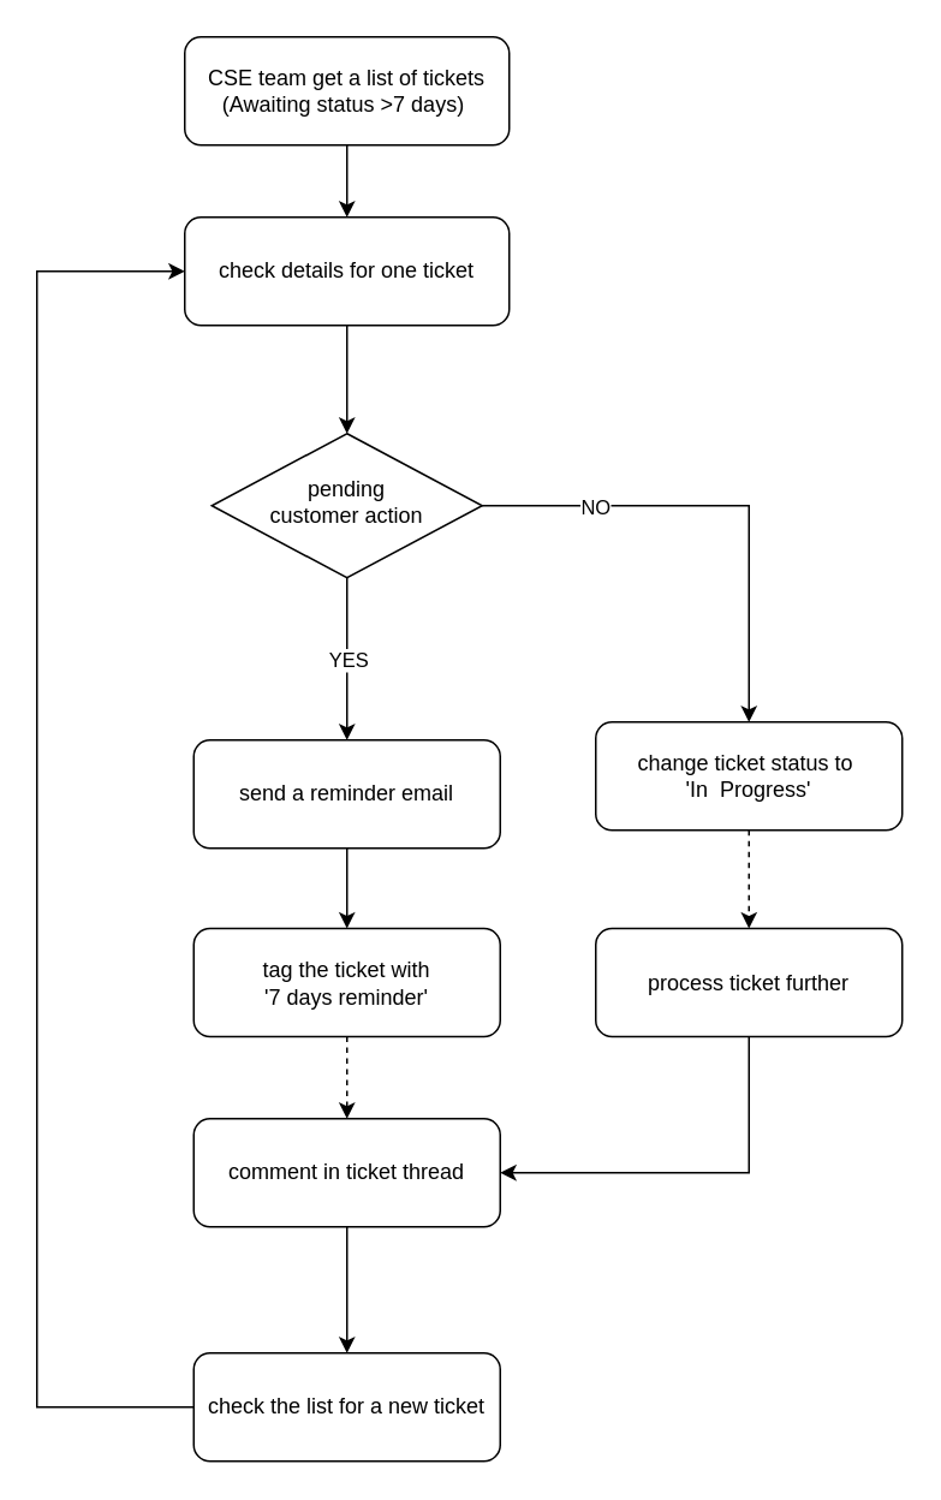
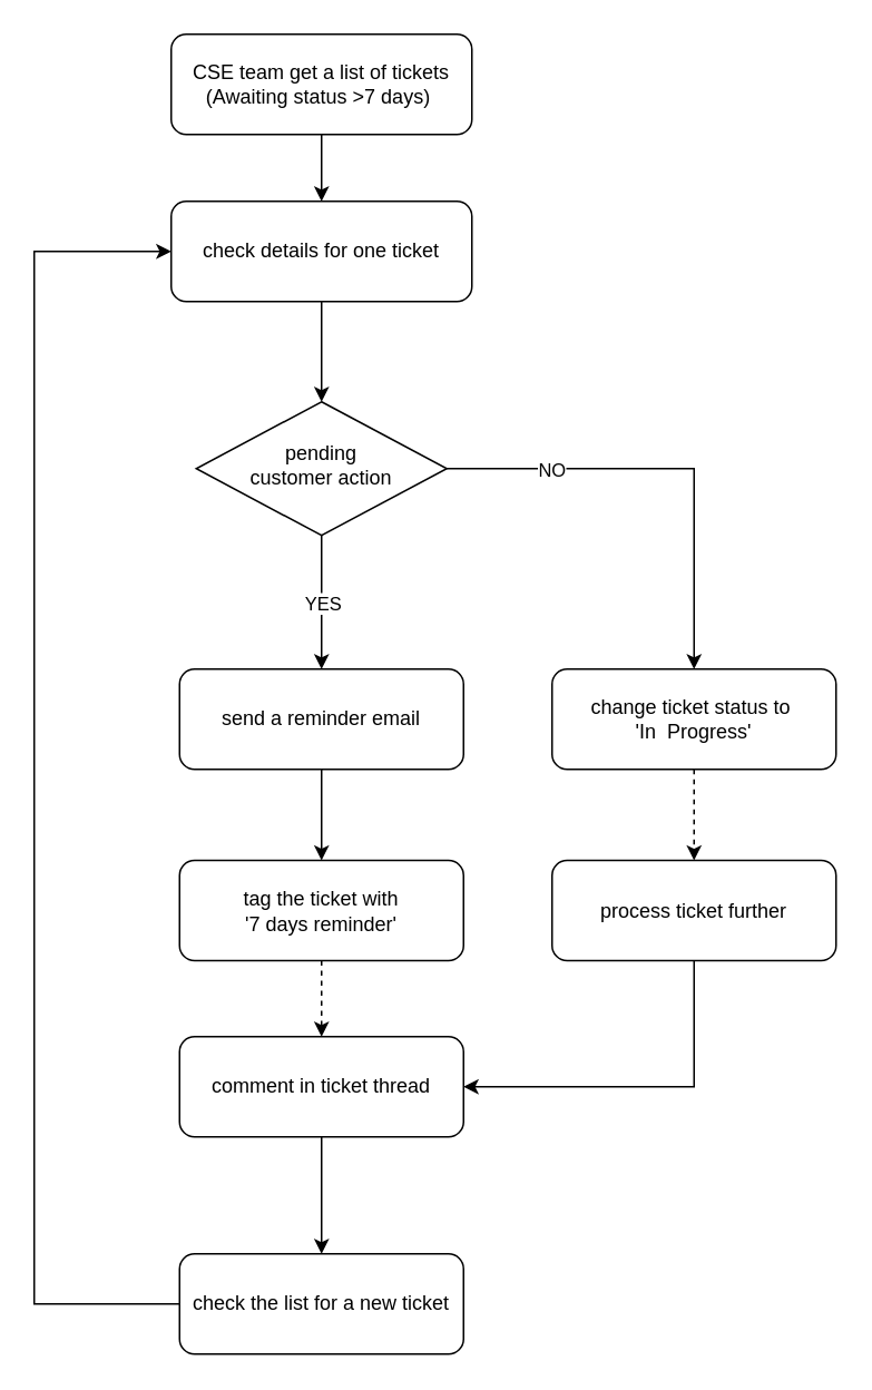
  <mxCell id="0" />
  <mxCell id="1" parent="0" />
  <mxCell id="2" style="edgeStyle=orthogonalEdgeStyle;rounded=0;orthogonalLoop=1;jettySize=auto;html=1;exitX=0.5;exitY=1;exitDx=0;exitDy=0;entryX=0.5;entryY=0;entryDx=0;entryDy=0;" edge="1" parent="1" source="3" target="5"><mxGeometry relative="1" as="geometry" /></mxCell>
  <mxCell id="3" value="CSE team get a list of tickets &lt;br&gt;(Awaiting status &amp;gt;7 days)&amp;nbsp;" style="rounded=1;whiteSpace=wrap;html=1;fontSize=12;glass=0;strokeWidth=1;shadow=0;" parent="1" vertex="1"><mxGeometry x="102" y="20" width="180" height="60" as="geometry" /></mxCell>
  <mxCell id="4" value="pending&lt;br&gt;customer action" style="rhombus;whiteSpace=wrap;html=1;shadow=0;fontFamily=Helvetica;fontSize=12;align=center;strokeWidth=1;spacing=6;spacingTop=-4;" parent="1" vertex="1"><mxGeometry x="117" y="240" width="150" height="80" as="geometry" /></mxCell>
  <mxCell id="5" value="check details for one ticket" style="rounded=1;whiteSpace=wrap;html=1;" parent="1" vertex="1"><mxGeometry x="102" y="120" width="180" height="60" as="geometry" /></mxCell>
  <mxCell id="6" value="" style="endArrow=classic;html=1;rounded=0;exitX=0.5;exitY=1;exitDx=0;exitDy=0;entryX=0.5;entryY=0;entryDx=0;entryDy=0;" parent="1" source="4" target="10" edge="1"><mxGeometry relative="1" as="geometry"><mxPoint x="377" y="480" as="sourcePoint" /><mxPoint x="202" y="400" as="targetPoint" /></mxGeometry></mxCell>
  <mxCell id="7" value="YES" style="edgeLabel;resizable=0;html=1;align=center;verticalAlign=middle;" parent="6" connectable="0" vertex="1"><mxGeometry relative="1" as="geometry" /></mxCell>
  <mxCell id="8" value="" style="endArrow=classic;html=1;rounded=0;exitX=1;exitY=0.5;exitDx=0;exitDy=0;entryX=0.5;entryY=0;entryDx=0;entryDy=0;" parent="1" source="4" target="15" edge="1"><mxGeometry relative="1" as="geometry"><mxPoint x="367" y="250" as="sourcePoint" /><mxPoint x="397" y="280" as="targetPoint" /><Array as="points"><mxPoint x="415" y="280" /></Array></mxGeometry></mxCell>
  <mxCell id="9" value="NO" style="edgeLabel;resizable=0;html=1;align=center;verticalAlign=middle;" parent="8" connectable="0" vertex="1"><mxGeometry relative="1" as="geometry"><mxPoint x="-72" as="offset" /></mxGeometry></mxCell>
- <mxCell id="10" value="send a reminder email" style="rounded=1;whiteSpace=wrap;html=1;" parent="1" vertex="1"><mxGeometry x="107" y="410" width="170" height="60" as="geometry" /></mxCell>
+ <mxCell id="10" value="send a reminder email" style="rounded=1;whiteSpace=wrap;html=1;" parent="1" vertex="1"><mxGeometry x="107" y="400" width="170" height="60" as="geometry" /></mxCell>
  <mxCell id="11" value="check the list for a new ticket" style="rounded=1;whiteSpace=wrap;html=1;" parent="1" vertex="1"><mxGeometry x="107" y="750" width="170" height="60" as="geometry" /></mxCell>
  <mxCell id="12" value="" style="endArrow=classic;html=1;rounded=0;exitX=0;exitY=0.5;exitDx=0;exitDy=0;entryX=0;entryY=0.5;entryDx=0;entryDy=0;" parent="1" source="11" target="5" edge="1"><mxGeometry width="50" height="50" relative="1" as="geometry"><mxPoint x="467" y="490" as="sourcePoint" /><mxPoint x="517" y="440" as="targetPoint" /><Array as="points"><mxPoint x="20" y="780" /><mxPoint x="20" y="150" /><mxPoint x="67" y="150" /></Array></mxGeometry></mxCell>
  <mxCell id="13" value="" style="endArrow=classic;html=1;rounded=0;exitX=0.5;exitY=1;exitDx=0;exitDy=0;entryX=0.5;entryY=0;entryDx=0;entryDy=0;" parent="1" source="18" target="11" edge="1"><mxGeometry width="50" height="50" relative="1" as="geometry"><mxPoint x="337" y="520" as="sourcePoint" /><mxPoint x="387" y="470" as="targetPoint" /></mxGeometry></mxCell>
  <mxCell id="14" value="" style="endArrow=classic;html=1;rounded=0;exitX=0.5;exitY=1;exitDx=0;exitDy=0;entryX=0.5;entryY=0;entryDx=0;entryDy=0;" parent="1" source="5" target="4" edge="1"><mxGeometry width="50" height="50" relative="1" as="geometry"><mxPoint x="207" y="490" as="sourcePoint" /><mxPoint x="257" y="440" as="targetPoint" /></mxGeometry></mxCell>
  <mxCell id="15" value="change ticket status to&amp;nbsp;&lt;br&gt;'In&amp;nbsp; Progress'" style="rounded=1;whiteSpace=wrap;html=1;" parent="1" vertex="1"><mxGeometry x="330" y="400" width="170" height="60" as="geometry" /></mxCell>
  <mxCell id="16" value="" style="edgeStyle=orthogonalEdgeStyle;rounded=0;orthogonalLoop=1;jettySize=auto;html=1;dashed=1;" edge="1" parent="1" source="17" target="18"><mxGeometry relative="1" as="geometry" /></mxCell>
  <mxCell id="17" value="tag the ticket with &lt;br&gt;'7 days reminder'" style="rounded=1;whiteSpace=wrap;html=1;" vertex="1" parent="1"><mxGeometry x="107" y="514.5" width="170" height="60" as="geometry" /></mxCell>
  <mxCell id="18" value="comment in ticket thread" style="rounded=1;whiteSpace=wrap;html=1;" vertex="1" parent="1"><mxGeometry x="107" y="620" width="170" height="60" as="geometry" /></mxCell>
  <mxCell id="19" value="" style="endArrow=classic;html=1;rounded=0;exitX=0.5;exitY=1;exitDx=0;exitDy=0;entryX=0.5;entryY=0;entryDx=0;entryDy=0;" edge="1" parent="1" source="10" target="17"><mxGeometry width="50" height="50" relative="1" as="geometry"><mxPoint x="427" y="550" as="sourcePoint" /><mxPoint x="477" y="500" as="targetPoint" /></mxGeometry></mxCell>
  <mxCell id="20" value="" style="endArrow=classic;html=1;rounded=0;entryX=1;entryY=0.5;entryDx=0;entryDy=0;exitX=0.5;exitY=1;exitDx=0;exitDy=0;" edge="1" parent="1" source="21" target="18"><mxGeometry width="50" height="50" relative="1" as="geometry"><mxPoint x="440" y="607" as="sourcePoint" /><mxPoint x="437" y="530" as="targetPoint" /><Array as="points"><mxPoint x="415" y="650" /></Array></mxGeometry></mxCell>
  <mxCell id="21" value="process ticket further" style="rounded=1;whiteSpace=wrap;html=1;" vertex="1" parent="1"><mxGeometry x="330" y="514.5" width="170" height="60" as="geometry" /></mxCell>
  <mxCell id="22" value="" style="endArrow=classic;html=1;rounded=0;exitX=0.5;exitY=1;exitDx=0;exitDy=0;entryX=0.5;entryY=0;entryDx=0;entryDy=0;dashed=1;" edge="1" parent="1" source="15" target="21"><mxGeometry width="50" height="50" relative="1" as="geometry"><mxPoint x="387" y="590" as="sourcePoint" /><mxPoint x="437" y="540" as="targetPoint" /><Array as="points" /></mxGeometry></mxCell>
